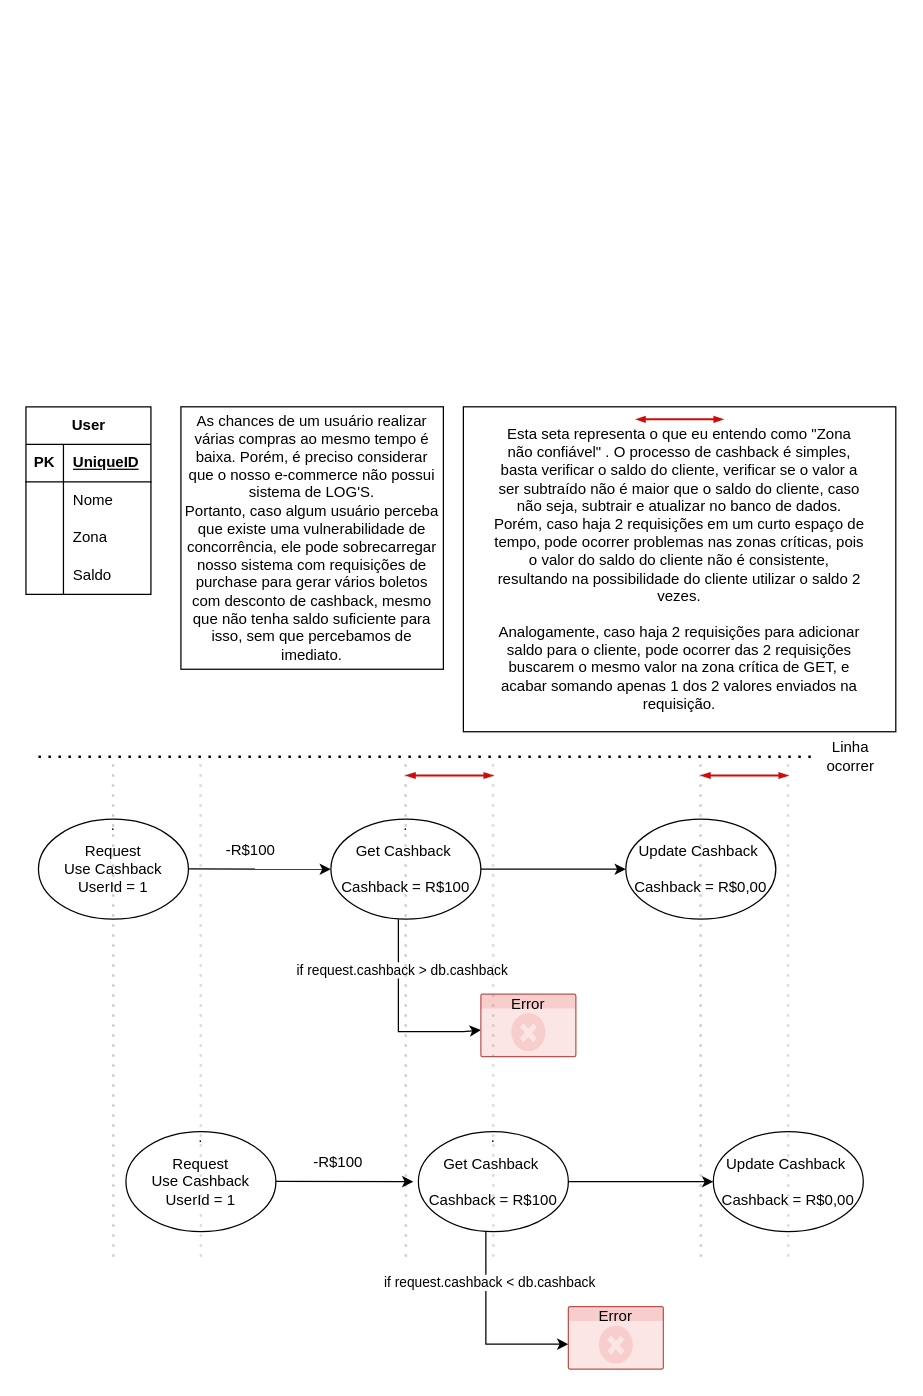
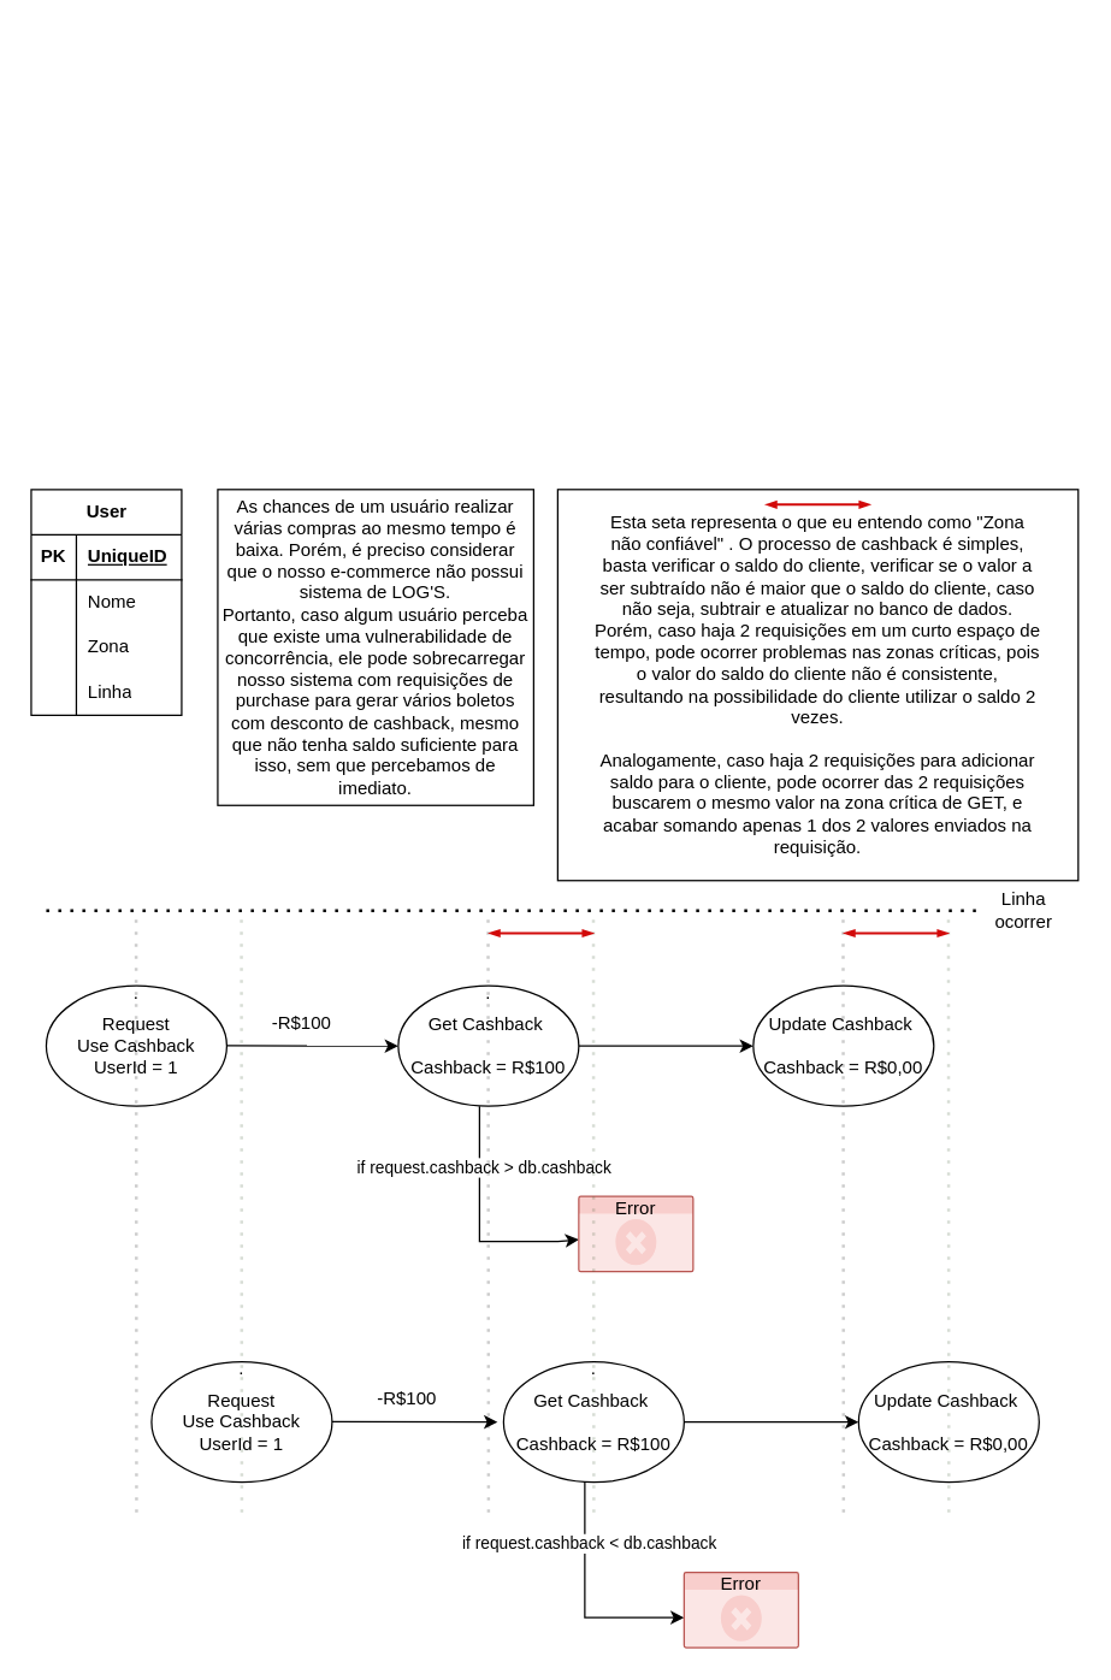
  <mxCell id="0" />
  <mxCell id="1" parent="0" />
  <mxCell id="2" value="&lt;div&gt;Request &lt;br&gt;&lt;/div&gt;&lt;div&gt;Use Cashback&lt;/div&gt;&lt;div&gt;UserId = 1&lt;br&gt;&lt;/div&gt;" style="ellipse;whiteSpace=wrap;html=1;" vertex="1" parent="1"><mxGeometry x="30" y="655" width="120" height="80" as="geometry" /></mxCell>
  <mxCell id="3" value="" style="endArrow=classic;html=1;rounded=0;entryX=0;entryY=0.5;entryDx=0;entryDy=0;" edge="1" parent="1" target="5"><mxGeometry width="50" height="50" relative="1" as="geometry"><mxPoint x="150" y="694.71" as="sourcePoint" /><mxPoint x="260" y="695" as="targetPoint" /></mxGeometry></mxCell>
  <mxCell id="4" value="-R$100" style="text;html=1;align=center;verticalAlign=middle;whiteSpace=wrap;rounded=0;" vertex="1" parent="1"><mxGeometry x="170" y="665" width="60" height="30" as="geometry" /></mxCell>
  <mxCell id="5" value="&lt;div&gt;Get Cashback&amp;nbsp;&lt;/div&gt;&lt;div&gt;&lt;br&gt;&lt;/div&gt;&lt;div&gt;Cashback = R$100&lt;br&gt;&lt;/div&gt;" style="ellipse;whiteSpace=wrap;html=1;" vertex="1" parent="1"><mxGeometry x="264" y="655" width="120" height="80" as="geometry" /></mxCell>
  <mxCell id="6" value="" style="endArrow=classic;html=1;rounded=0;entryX=0;entryY=0.5;entryDx=0;entryDy=0;" edge="1" parent="1" target="7"><mxGeometry width="50" height="50" relative="1" as="geometry"><mxPoint x="384" y="695" as="sourcePoint" /><mxPoint x="494" y="695.29" as="targetPoint" /></mxGeometry></mxCell>
  <mxCell id="7" value="&lt;div&gt;Update Cashback&amp;nbsp;&lt;/div&gt;&lt;div&gt;&lt;br&gt;&lt;/div&gt;&lt;div&gt;Cashback = R$0,00&lt;br&gt;&lt;/div&gt;" style="ellipse;whiteSpace=wrap;html=1;" vertex="1" parent="1"><mxGeometry x="500" y="655" width="120" height="80" as="geometry" /></mxCell>
  <mxCell id="8" value="" style="endArrow=none;dashed=1;html=1;dashPattern=1 3;strokeWidth=2;rounded=0;" edge="1" parent="1" target="9"><mxGeometry width="50" height="50" relative="1" as="geometry"><mxPoint x="30" y="605" as="sourcePoint" /><mxPoint x="630" y="605" as="targetPoint" /></mxGeometry></mxCell>
  <mxCell id="9" value="Linha ocorrer" style="text;html=1;align=center;verticalAlign=middle;whiteSpace=wrap;rounded=0;" vertex="1" parent="1"><mxGeometry x="650" y="590" width="60" height="30" as="geometry" /></mxCell>
  <mxCell id="10" value="." style="text;html=1;align=center;verticalAlign=middle;whiteSpace=wrap;rounded=0;" vertex="1" parent="1"><mxGeometry x="60" y="645" width="60" height="30" as="geometry" /></mxCell>
  <mxCell id="11" value="" style="endArrow=none;dashed=1;html=1;dashPattern=1 3;strokeWidth=2;rounded=0;opacity=20;" edge="1" parent="1"><mxGeometry width="50" height="50" relative="1" as="geometry"><mxPoint x="90" y="1005" as="sourcePoint" /><mxPoint x="89.71" y="605" as="targetPoint" /></mxGeometry></mxCell>
  <mxCell id="12" value="" style="endArrow=classic;html=1;rounded=0;" edge="1" parent="1" target="14"><mxGeometry width="50" height="50" relative="1" as="geometry"><mxPoint x="318" y="735" as="sourcePoint" /><mxPoint x="370" y="825" as="targetPoint" /><Array as="points"><mxPoint x="318" y="825" /><mxPoint x="350" y="825" /><mxPoint x="370" y="825" /></Array></mxGeometry></mxCell>
  <mxCell id="13" value="if request.cashback &amp;gt; db.cashback" style="edgeLabel;html=1;align=center;verticalAlign=middle;resizable=0;points=[];" vertex="1" connectable="0" parent="12"><mxGeometry x="-0.483" y="2" relative="1" as="geometry"><mxPoint as="offset" /></mxGeometry></mxCell>
  <mxCell id="14" value="Error" style="html=1;whiteSpace=wrap;strokeColor=#b85450;fillColor=#f8cecc;labelPosition=center;verticalLabelPosition=middle;verticalAlign=top;align=center;fontSize=12;outlineConnect=0;spacingTop=-6;sketch=0;shape=mxgraph.sitemap.error;" vertex="1" parent="1"><mxGeometry x="384" y="795" width="76" height="50" as="geometry" /></mxCell>
  <mxCell id="15" value="&lt;div&gt;Request &lt;br&gt;&lt;/div&gt;&lt;div&gt;Use Cashback&lt;/div&gt;&lt;div&gt;UserId = 1&lt;br&gt;&lt;/div&gt;" style="ellipse;whiteSpace=wrap;html=1;" vertex="1" parent="1"><mxGeometry x="100" y="905" width="120" height="80" as="geometry" /></mxCell>
  <mxCell id="16" value="" style="endArrow=classic;html=1;rounded=0;" edge="1" parent="1"><mxGeometry width="50" height="50" relative="1" as="geometry"><mxPoint x="220" y="944.71" as="sourcePoint" /><mxPoint x="330" y="945" as="targetPoint" /></mxGeometry></mxCell>
  <mxCell id="17" value="-R$100" style="text;html=1;align=center;verticalAlign=middle;whiteSpace=wrap;rounded=0;" vertex="1" parent="1"><mxGeometry x="240" y="915" width="60" height="30" as="geometry" /></mxCell>
  <mxCell id="18" value="&lt;div&gt;Get Cashback&amp;nbsp;&lt;/div&gt;&lt;div&gt;&lt;br&gt;&lt;/div&gt;&lt;div&gt;Cashback = R$100&lt;br&gt;&lt;/div&gt;" style="ellipse;whiteSpace=wrap;html=1;" vertex="1" parent="1"><mxGeometry x="334" y="905" width="120" height="80" as="geometry" /></mxCell>
  <mxCell id="19" value="" style="endArrow=classic;html=1;rounded=0;entryX=0;entryY=0.5;entryDx=0;entryDy=0;" edge="1" parent="1" target="20"><mxGeometry width="50" height="50" relative="1" as="geometry"><mxPoint x="454" y="945" as="sourcePoint" /><mxPoint x="564" y="945.29" as="targetPoint" /></mxGeometry></mxCell>
  <mxCell id="20" value="&lt;div&gt;Update Cashback&amp;nbsp;&lt;/div&gt;&lt;div&gt;&lt;br&gt;&lt;/div&gt;&lt;div&gt;Cashback = R$0,00&lt;br&gt;&lt;/div&gt;" style="ellipse;whiteSpace=wrap;html=1;" vertex="1" parent="1"><mxGeometry x="570" y="905" width="120" height="80" as="geometry" /></mxCell>
  <mxCell id="21" value="." style="text;html=1;align=center;verticalAlign=middle;whiteSpace=wrap;rounded=0;" vertex="1" parent="1"><mxGeometry x="130" y="895" width="60" height="30" as="geometry" /></mxCell>
  <mxCell id="22" value="" style="endArrow=classic;html=1;rounded=0;" edge="1" parent="1"><mxGeometry width="50" height="50" relative="1" as="geometry"><mxPoint x="388" y="985" as="sourcePoint" /><mxPoint x="454" y="1075" as="targetPoint" /><Array as="points"><mxPoint x="388" y="1075" /><mxPoint x="420" y="1075" /></Array></mxGeometry></mxCell>
  <mxCell id="23" value="if request.cashback &amp;lt; db.cashback" style="edgeLabel;html=1;align=center;verticalAlign=middle;resizable=0;points=[];" vertex="1" connectable="0" parent="22"><mxGeometry x="-0.483" y="2" relative="1" as="geometry"><mxPoint as="offset" /></mxGeometry></mxCell>
  <mxCell id="24" value="Error" style="html=1;whiteSpace=wrap;strokeColor=#b85450;fillColor=#f8cecc;labelPosition=center;verticalLabelPosition=middle;verticalAlign=top;align=center;fontSize=12;outlineConnect=0;spacingTop=-6;sketch=0;shape=mxgraph.sitemap.error;" vertex="1" parent="1"><mxGeometry x="454" y="1045" width="76" height="50" as="geometry" /></mxCell>
  <mxCell id="25" value="" style="endArrow=none;dashed=1;html=1;dashPattern=1 3;strokeWidth=2;rounded=0;opacity=20;fillColor=#6d8764;strokeColor=#3A5431;" edge="1" parent="1"><mxGeometry width="50" height="50" relative="1" as="geometry"><mxPoint x="160" y="1005" as="sourcePoint" /><mxPoint x="159.71" y="605" as="targetPoint" /></mxGeometry></mxCell>
  <mxCell id="26" value="." style="text;html=1;align=center;verticalAlign=middle;whiteSpace=wrap;rounded=0;" vertex="1" parent="1"><mxGeometry x="294" y="645" width="60" height="30" as="geometry" /></mxCell>
  <mxCell id="27" value="" style="endArrow=none;dashed=1;html=1;dashPattern=1 3;strokeWidth=2;rounded=0;opacity=20;" edge="1" parent="1"><mxGeometry width="50" height="50" relative="1" as="geometry"><mxPoint x="324" y="1005" as="sourcePoint" /><mxPoint x="323.71" y="605" as="targetPoint" /></mxGeometry></mxCell>
  <mxCell id="28" value="." style="text;html=1;align=center;verticalAlign=middle;whiteSpace=wrap;rounded=0;" vertex="1" parent="1"><mxGeometry x="364" y="895" width="60" height="30" as="geometry" /></mxCell>
  <mxCell id="29" value="" style="endArrow=none;dashed=1;html=1;dashPattern=1 3;strokeWidth=2;rounded=0;opacity=20;fillColor=#6d8764;strokeColor=#3A5431;" edge="1" parent="1"><mxGeometry width="50" height="50" relative="1" as="geometry"><mxPoint x="394" y="1005" as="sourcePoint" /><mxPoint x="393.71" y="605" as="targetPoint" /></mxGeometry></mxCell>
  <mxCell id="30" value="" style="endArrow=none;dashed=1;html=1;dashPattern=1 3;strokeWidth=2;rounded=0;opacity=20;" edge="1" parent="1"><mxGeometry width="50" height="50" relative="1" as="geometry"><mxPoint x="560" y="1005" as="sourcePoint" /><mxPoint x="559.71" y="605" as="targetPoint" /></mxGeometry></mxCell>
  <mxCell id="31" value="" style="endArrow=none;dashed=1;html=1;dashPattern=1 3;strokeWidth=2;rounded=0;opacity=20;fillColor=#6d8764;strokeColor=#3A5431;" edge="1" parent="1"><mxGeometry width="50" height="50" relative="1" as="geometry"><mxPoint x="630" y="1005" as="sourcePoint" /><mxPoint x="629.71" y="605" as="targetPoint" /></mxGeometry></mxCell>
  <mxCell id="32" value="User" style="shape=table;startSize=30;container=1;collapsible=1;childLayout=tableLayout;fixedRows=1;rowLines=0;fontStyle=1;align=center;resizeLast=1;html=1;" vertex="1" parent="1"><mxGeometry x="20" y="325" width="100" height="150" as="geometry" /></mxCell>
  <mxCell id="33" value="" style="shape=tableRow;horizontal=0;startSize=0;swimlaneHead=0;swimlaneBody=0;fillColor=none;collapsible=0;dropTarget=0;points=[[0,0.5],[1,0.5]];portConstraint=eastwest;top=0;left=0;right=0;bottom=1;" vertex="1" parent="32"><mxGeometry y="30" width="100" height="30" as="geometry" /></mxCell>
  <mxCell id="34" value="PK" style="shape=partialRectangle;connectable=0;fillColor=none;top=0;left=0;bottom=0;right=0;fontStyle=1;overflow=hidden;whiteSpace=wrap;html=1;" vertex="1" parent="33"><mxGeometry width="30" height="30" as="geometry"><mxRectangle width="30" height="30" as="alternateBounds" /></mxGeometry></mxCell>
  <mxCell id="35" value="UniqueID" style="shape=partialRectangle;connectable=0;fillColor=none;top=0;left=0;bottom=0;right=0;align=left;spacingLeft=6;fontStyle=5;overflow=hidden;whiteSpace=wrap;html=1;" vertex="1" parent="33"><mxGeometry x="30" width="70" height="30" as="geometry"><mxRectangle width="70" height="30" as="alternateBounds" /></mxGeometry></mxCell>
  <mxCell id="36" value="" style="shape=tableRow;horizontal=0;startSize=0;swimlaneHead=0;swimlaneBody=0;fillColor=none;collapsible=0;dropTarget=0;points=[[0,0.5],[1,0.5]];portConstraint=eastwest;top=0;left=0;right=0;bottom=0;" vertex="1" parent="32"><mxGeometry y="60" width="100" height="30" as="geometry" /></mxCell>
  <mxCell id="37" value="" style="shape=partialRectangle;connectable=0;fillColor=none;top=0;left=0;bottom=0;right=0;editable=1;overflow=hidden;whiteSpace=wrap;html=1;" vertex="1" parent="36"><mxGeometry width="30" height="30" as="geometry"><mxRectangle width="30" height="30" as="alternateBounds" /></mxGeometry></mxCell>
  <mxCell id="38" value="Nome&lt;span style=&quot;white-space: pre;&quot;&gt;&#09;&lt;/span&gt;" style="shape=partialRectangle;connectable=0;fillColor=none;top=0;left=0;bottom=0;right=0;align=left;spacingLeft=6;overflow=hidden;whiteSpace=wrap;html=1;" vertex="1" parent="36"><mxGeometry x="30" width="70" height="30" as="geometry"><mxRectangle width="70" height="30" as="alternateBounds" /></mxGeometry></mxCell>
  <mxCell id="39" value="" style="shape=tableRow;horizontal=0;startSize=0;swimlaneHead=0;swimlaneBody=0;fillColor=none;collapsible=0;dropTarget=0;points=[[0,0.5],[1,0.5]];portConstraint=eastwest;top=0;left=0;right=0;bottom=0;" vertex="1" parent="32"><mxGeometry y="90" width="100" height="30" as="geometry" /></mxCell>
  <mxCell id="40" value="" style="shape=partialRectangle;connectable=0;fillColor=none;top=0;left=0;bottom=0;right=0;editable=1;overflow=hidden;whiteSpace=wrap;html=1;" vertex="1" parent="39"><mxGeometry width="30" height="30" as="geometry"><mxRectangle width="30" height="30" as="alternateBounds" /></mxGeometry></mxCell>
  <mxCell id="41" value="Zona&lt;span style=&quot;white-space: pre;&quot;&gt;&#09;&lt;/span&gt;" style="shape=partialRectangle;connectable=0;fillColor=none;top=0;left=0;bottom=0;right=0;align=left;spacingLeft=6;overflow=hidden;whiteSpace=wrap;html=1;" vertex="1" parent="39"><mxGeometry x="30" width="70" height="30" as="geometry"><mxRectangle width="70" height="30" as="alternateBounds" /></mxGeometry></mxCell>
  <mxCell id="42" value="" style="shape=tableRow;horizontal=0;startSize=0;swimlaneHead=0;swimlaneBody=0;fillColor=none;collapsible=0;dropTarget=0;points=[[0,0.5],[1,0.5]];portConstraint=eastwest;top=0;left=0;right=0;bottom=0;" vertex="1" parent="32"><mxGeometry y="120" width="100" height="30" as="geometry" /></mxCell>
  <mxCell id="43" value="" style="shape=partialRectangle;connectable=0;fillColor=none;top=0;left=0;bottom=0;right=0;editable=1;overflow=hidden;whiteSpace=wrap;html=1;" vertex="1" parent="42"><mxGeometry width="30" height="30" as="geometry"><mxRectangle width="30" height="30" as="alternateBounds" /></mxGeometry></mxCell>
- <mxCell id="44" value="Saldo" style="shape=partialRectangle;connectable=0;fillColor=none;top=0;left=0;bottom=0;right=0;align=left;spacingLeft=6;overflow=hidden;whiteSpace=wrap;html=1;" vertex="1" parent="42"><mxGeometry x="30" width="70" height="30" as="geometry"><mxRectangle width="70" height="30" as="alternateBounds" /></mxGeometry></mxCell>
+ <mxCell id="44" value="Linha" style="shape=partialRectangle;connectable=0;fillColor=none;top=0;left=0;bottom=0;right=0;align=left;spacingLeft=6;overflow=hidden;whiteSpace=wrap;html=1;" vertex="1" parent="42"><mxGeometry x="30" width="70" height="30" as="geometry"><mxRectangle width="70" height="30" as="alternateBounds" /></mxGeometry></mxCell>
  <mxCell id="45" value="" style="endArrow=blockThin;html=1;strokeColor=#d20a0a;bendable=1;rounded=0;endFill=1;endSize=4;edgeStyle=entityRelationEdgeStyle;startArrow=blockThin;startFill=1;startSize=4;jumpStyle=none;jumpSize=0;targetPerimeterSpacing=15;strokeWidth=1.5;" edge="1" parent="1"><mxGeometry width="50" height="50" relative="1" as="geometry"><mxPoint x="324" y="620" as="sourcePoint" /><mxPoint x="394" y="620" as="targetPoint" /></mxGeometry></mxCell>
  <mxCell id="46" value="" style="endArrow=blockThin;html=1;strokeColor=#d20a0a;bendable=1;rounded=0;endFill=1;endSize=4;edgeStyle=entityRelationEdgeStyle;startArrow=blockThin;startFill=1;startSize=4;jumpStyle=none;jumpSize=0;targetPerimeterSpacing=15;strokeWidth=1.5;" edge="1" parent="1"><mxGeometry width="50" height="50" relative="1" as="geometry"><mxPoint x="560" y="620" as="sourcePoint" /><mxPoint x="630" y="620" as="targetPoint" /><Array as="points"><mxPoint x="636" y="615" /></Array></mxGeometry></mxCell>
  <mxCell id="47" value="" style="rounded=0;whiteSpace=wrap;html=1;" vertex="1" parent="1"><mxGeometry x="370" y="325" width="346" height="260" as="geometry" /></mxCell>
  <mxCell id="48" value="&lt;div&gt;Esta seta representa o que eu entendo como &quot;Zona não confiável&quot; . O processo de cashback é simples, basta verificar o saldo do cliente, verificar se o valor a ser subtraído não é maior que o saldo do cliente, caso não seja, subtrair e atualizar no banco de dados. Porém, caso haja 2 requisições em um curto espaço de tempo, pode ocorrer problemas nas zonas críticas, pois o valor do saldo do cliente não é consistente, resultando na possibilidade do cliente utilizar o saldo 2 vezes. &lt;br&gt;&lt;/div&gt;&lt;div&gt;&lt;br&gt;&lt;/div&gt;&lt;div&gt;Analogamente, caso haja 2 requisições para adicionar saldo para o cliente, pode ocorrer das 2 requisições buscarem o mesmo valor na zona crítica de GET, e acabar somando apenas 1 dos 2 valores enviados na requisição.&lt;br&gt;&lt;/div&gt;" style="text;html=1;align=center;verticalAlign=middle;whiteSpace=wrap;rounded=0;" vertex="1" parent="1"><mxGeometry x="393" y="340" width="300" height="230" as="geometry" /></mxCell>
  <mxCell id="49" value="" style="endArrow=blockThin;html=1;strokeColor=#d20a0a;bendable=1;rounded=0;endFill=1;endSize=4;edgeStyle=entityRelationEdgeStyle;startArrow=blockThin;startFill=1;startSize=4;jumpStyle=none;jumpSize=0;targetPerimeterSpacing=15;strokeWidth=1.5;" edge="1" parent="1"><mxGeometry width="50" height="50" relative="1" as="geometry"><mxPoint x="508" y="335" as="sourcePoint" /><mxPoint x="578" y="335" as="targetPoint" /><Array as="points"><mxPoint x="644" y="20" /><mxPoint x="578" y="335" /></Array></mxGeometry></mxCell>
  <mxCell id="50" value="" style="whiteSpace=wrap;html=1;aspect=fixed;" vertex="1" parent="1"><mxGeometry x="144" y="325" width="210" height="210" as="geometry" /></mxCell>
  <mxCell id="51" value="&lt;div&gt;As chances de um usuário realizar várias compras ao mesmo tempo é baixa. Porém, é preciso considerar que o nosso e-commerce não possui sistema de LOG'S. &lt;br&gt;&lt;/div&gt;&lt;div&gt;Portanto, caso algum usuário perceba que existe uma vulnerabilidade de concorrência, ele pode sobrecarregar nosso sistema com requisições de purchase para gerar vários boletos com desconto de cashback, mesmo que não tenha saldo suficiente para isso, sem que percebamos de imediato.&lt;br&gt;&lt;/div&gt;" style="text;html=1;align=center;verticalAlign=middle;whiteSpace=wrap;rounded=0;" vertex="1" parent="1"><mxGeometry x="146" y="325" width="206" height="210" as="geometry" /></mxCell>
